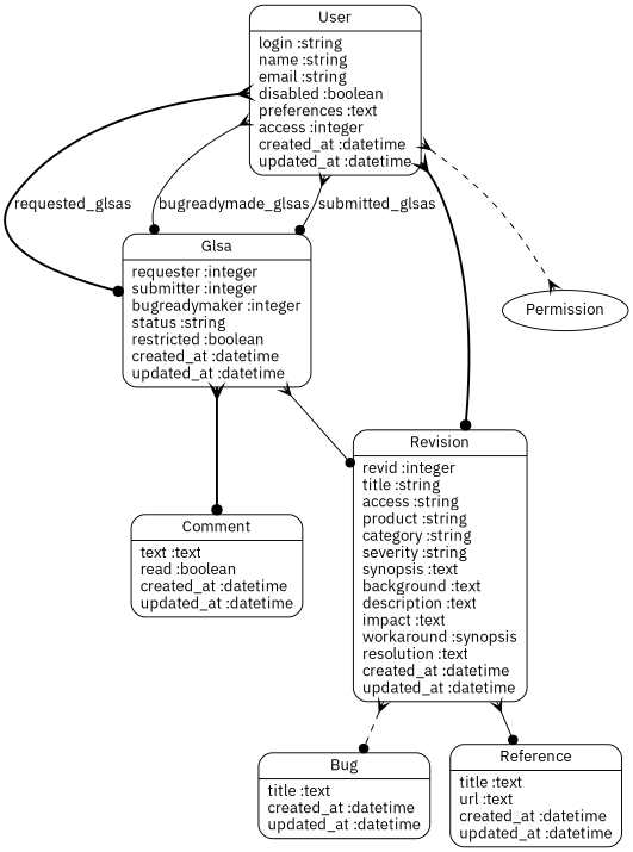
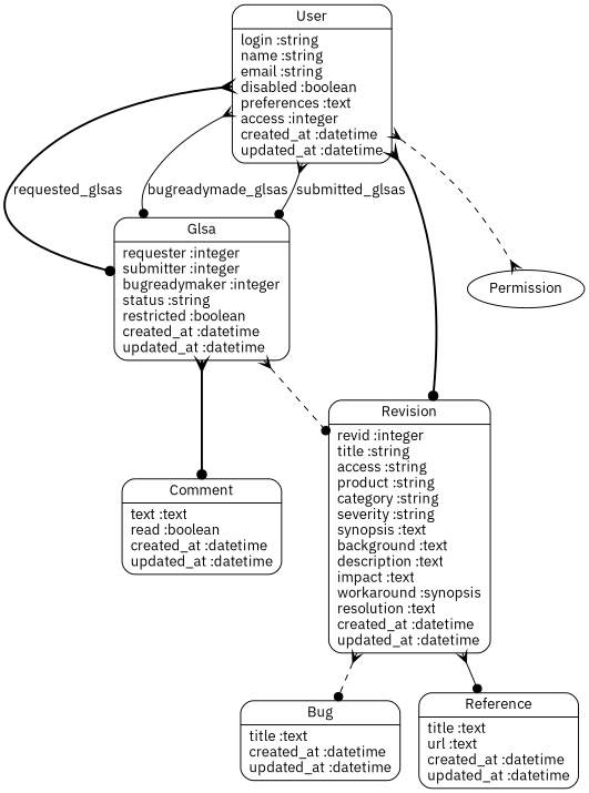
  digraph {
    fontname="IBM Plex Sans"
    splines=true
    node [fontname="IBM Plex Sans" shape=Mrecord]
    edge [arrowhead=dot arrowtail=crow dir=both fontname="IBM Plex Sans" style=bold]
    n1 [label="{Bug|title :text\lcreated_at :datetime\lupdated_at :datetime\l}"]
    n2 [label="{Comment|text :text\lread :boolean\lcreated_at :datetime\lupdated_at :datetime\l}"]
    n3 [label="{Glsa|requester :integer\lsubmitter :integer\lbugreadymaker :integer\lstatus :string\lrestricted :boolean\lcreated_at :datetime\lupdated_at :datetime\l}"]
    n4 [label="{Revision|revid :integer\ltitle :string\laccess :string\lproduct :string\lcategory :string\lseverity :string\lsynopsis :text\lbackground :text\ldescription :text\limpact :text\lworkaround :synopsis\lresolution :text\lcreated_at :datetime\lupdated_at :datetime\l}"]
    n5 [label="{Reference|title :text\lurl :text\lcreated_at :datetime\lupdated_at :datetime\l}"]
    n6 [label="{User|login :string\lname :string\lemail :string\ldisabled :boolean\lpreferences :text\laccess :integer\lcreated_at :datetime\lupdated_at :datetime\l}"]
    Permission [shape=""]
    n3 -> n2
-   n3 -> n4 [style=solid]
+   n3 -> n4 [style=dashed]
    n4 -> n1 [style=dashed]
    n4 -> n5 [style=solid]
    n6 -> n3 [label=requested_glsas]
    n6 -> n3 [label=bugreadymade_glsas style=solid]
    n6 -> n3 [label=submitted_glsas style=solid]
    n6 -> n4
    n6 -> Permission [arrowhead=crow style=dashed]
  }
